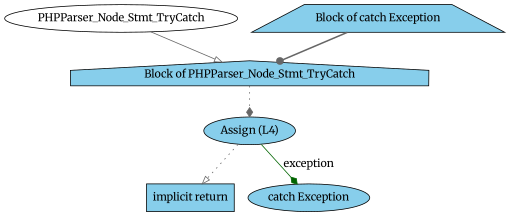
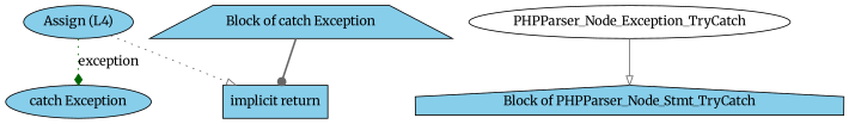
  digraph {
    fontname=Merriweather
    node [fillcolor=skyblue fontname=Merriweather shape=ellipse style=filled]
    edge [arrowhead=onormal color=gray40 fontname=Merriweather style=solid]
    n1 [label="implicit return" shape=box]
-   n2 [fillcolor=white label=PHPParser_Node_Stmt_TryCatch]
+   n2 [fillcolor=white label=PHPParser_Node_Exception_TryCatch]
    n3 [label="Block of PHPParser_Node_Stmt_TryCatch" shape=house]
    n4 [label="Assign (L4)"]
    n5 [label="catch Exception"]
    n6 [label="Block of catch Exception" shape=trapezium]
    n2 -> n3
-   n3 -> n4 [arrowhead=diamond style=dotted]
    n4 -> n1 [style=dotted]
-   n4 -> n5 [arrowhead=diamond color=darkgreen label=exception]
-   n6 -> n3 [arrowhead=dot style=bold]
+   n4 -> n5 [arrowhead=diamond color=darkgreen label=exception style=dotted]
+   n6 -> n1 [arrowhead=dot style=bold]
  }
